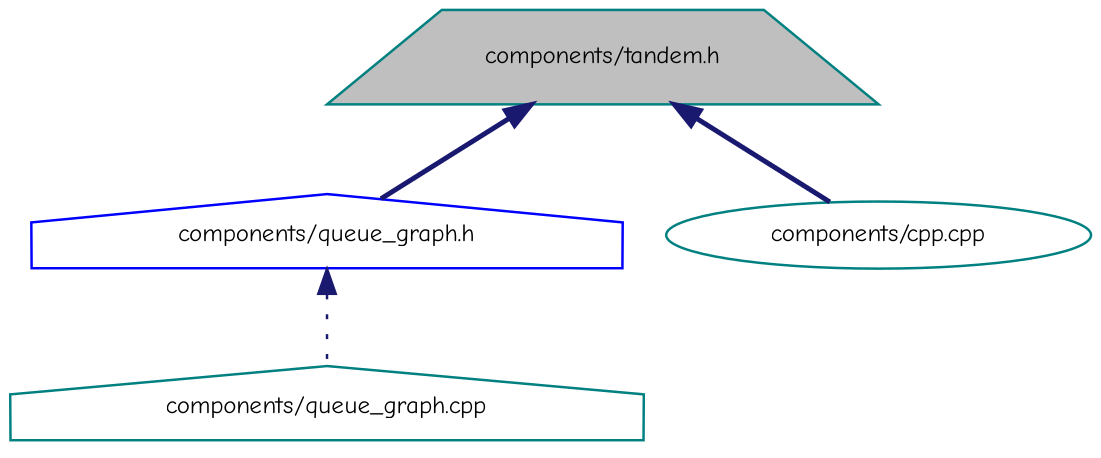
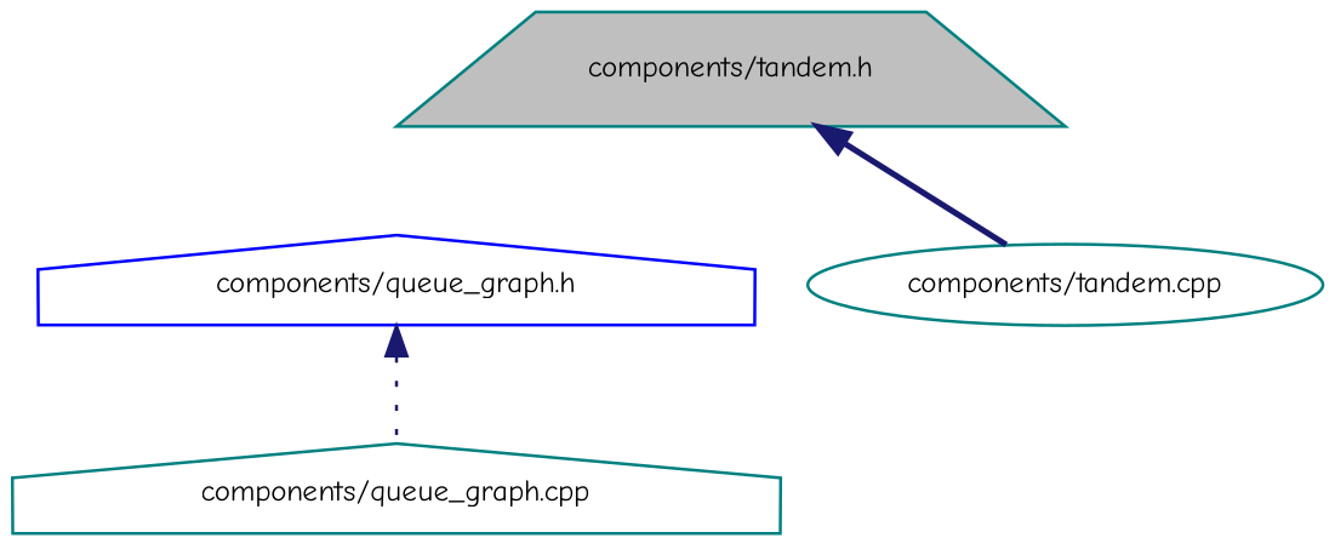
  digraph {
    fontname="Comic Neue"
    node [color=teal fillcolor=white fontname="Comic Neue" fontsize=10 shape=house style=filled]
    edge [color=midnightblue dir=back fontname="Comic Neue" fontsize=10 labelfontname=Helvetica labelfontsize=10 style=bold]
    n1 [fillcolor=grey75 fontcolor=black height=0.2 label="components/tandem.h" shape=trapezium width=0.4]
    n2 [color=blue height=0.2 label="components/queue_graph.h" width=0.4]
-   n3 [height=0.2 label="components/cpp.cpp" shape=ellipse width=0.4]
+   n3 [height=0.2 label="components/tandem.cpp" shape=ellipse width=0.4]
    n4 [height=0.2 label="components/queue_graph.cpp" width=0.4]
-   n1 -> n2
    n1 -> n3
    n2 -> n4 [style=dotted]
  }
